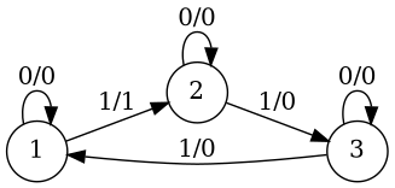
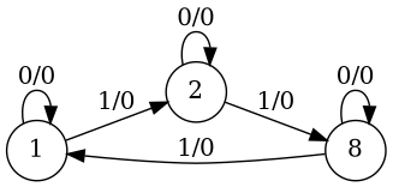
  digraph {
    rankdir=LR
    node [shape=circle]
    1
    2
-   3
+   3 [label=8]
    1 -> 1 [label="0/0"]
-   1 -> 2 [label="1/1"]
+   1 -> 2 [label="1/0"]
    2 -> 2 [label="0/0"]
    2 -> 3 [label="1/0"]
    3 -> 1 [label="1/0"]
    3 -> 3 [label="0/0"]
  }
